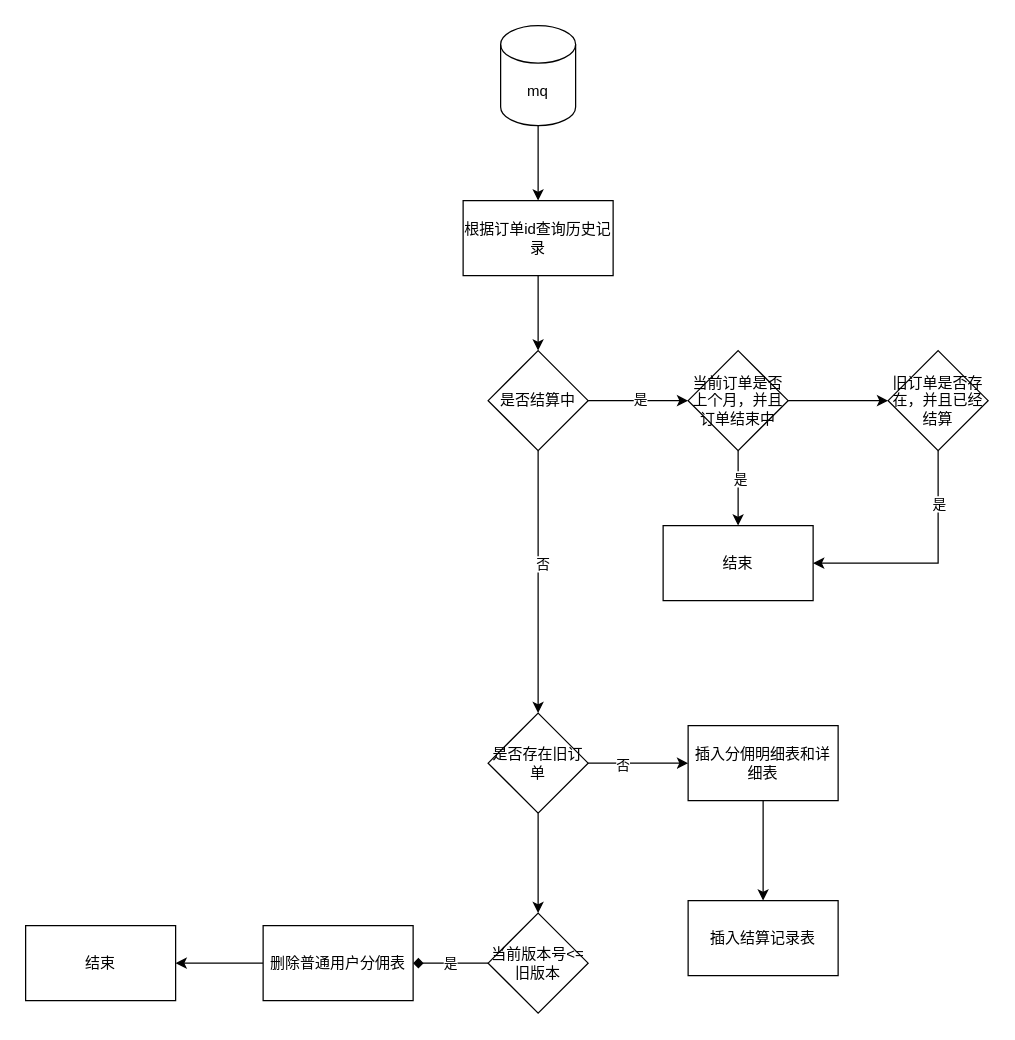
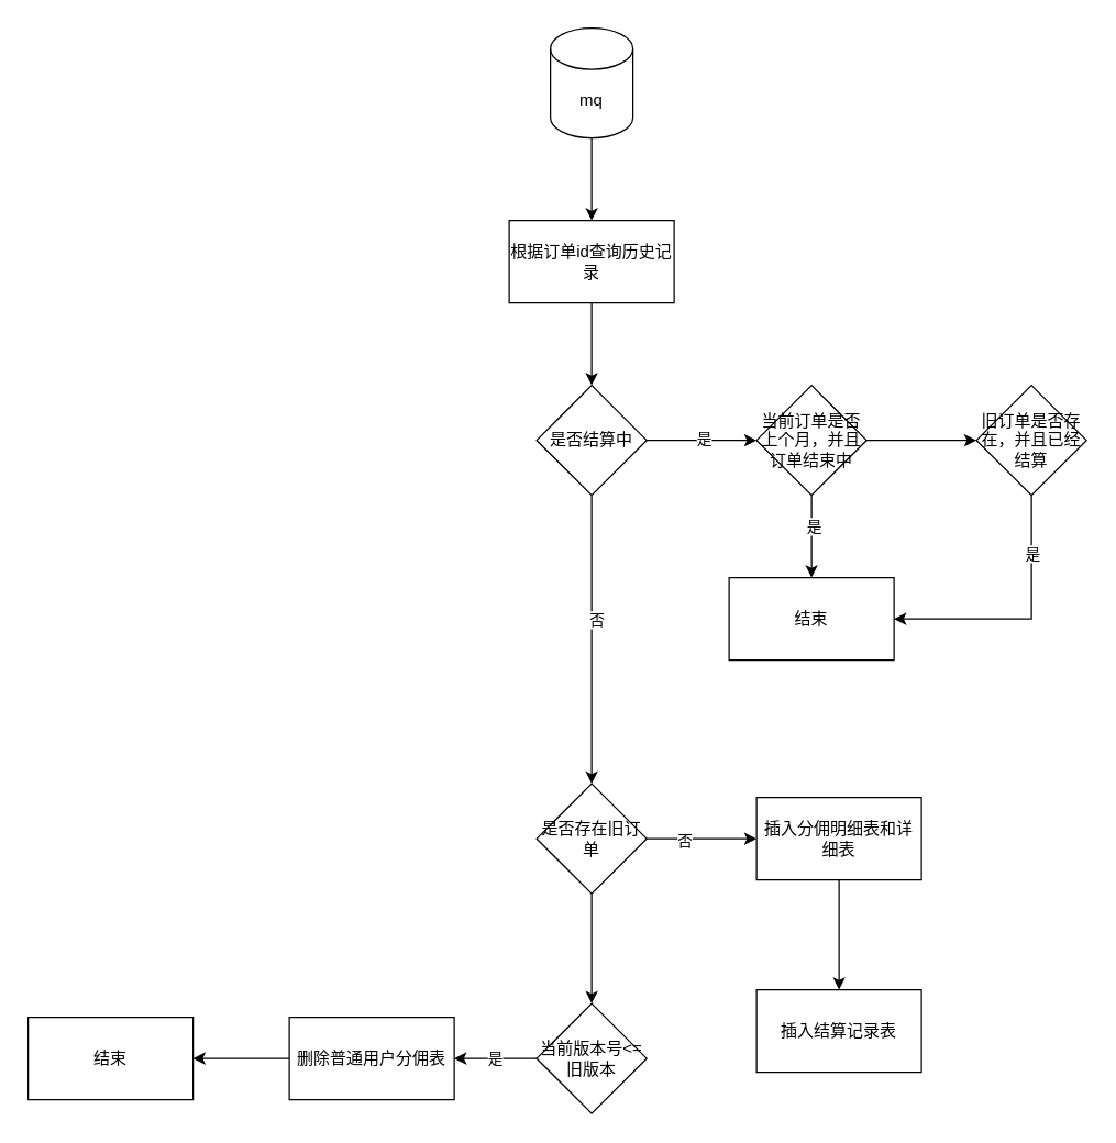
  <mxCell id="0" />
  <mxCell id="1" parent="0" />
  <mxCell id="2" value="" style="edgeStyle=orthogonalEdgeStyle;rounded=0;orthogonalLoop=1;jettySize=auto;html=1;" edge="1" parent="1" source="3" target="5"><mxGeometry relative="1" as="geometry" /></mxCell>
  <mxCell id="3" value="mq" style="shape=cylinder3;whiteSpace=wrap;html=1;boundedLbl=1;backgroundOutline=1;size=15;" vertex="1" parent="1"><mxGeometry x="400" y="20" width="60" height="80" as="geometry" /></mxCell>
  <mxCell id="4" value="" style="edgeStyle=orthogonalEdgeStyle;rounded=0;orthogonalLoop=1;jettySize=auto;html=1;" edge="1" parent="1" source="5" target="10"><mxGeometry relative="1" as="geometry" /></mxCell>
  <mxCell id="5" value="根据订单id查询历史记录" style="whiteSpace=wrap;html=1;" vertex="1" parent="1"><mxGeometry x="370" y="160" width="120" height="60" as="geometry" /></mxCell>
  <mxCell id="6" value="" style="edgeStyle=orthogonalEdgeStyle;rounded=0;orthogonalLoop=1;jettySize=auto;html=1;" edge="1" parent="1" source="10" target="14"><mxGeometry relative="1" as="geometry" /></mxCell>
  <mxCell id="7" value="是" style="edgeLabel;html=1;align=center;verticalAlign=middle;resizable=0;points=[];" vertex="1" connectable="0" parent="6"><mxGeometry x="0.025" y="2" relative="1" as="geometry"><mxPoint as="offset" /></mxGeometry></mxCell>
  <mxCell id="8" value="" style="edgeStyle=orthogonalEdgeStyle;rounded=0;orthogonalLoop=1;jettySize=auto;html=1;" edge="1" parent="1" source="10" target="22"><mxGeometry relative="1" as="geometry" /></mxCell>
  <mxCell id="9" value="否" style="edgeLabel;html=1;align=center;verticalAlign=middle;resizable=0;points=[];" vertex="1" connectable="0" parent="8"><mxGeometry x="-0.143" y="3" relative="1" as="geometry"><mxPoint as="offset" /></mxGeometry></mxCell>
  <mxCell id="10" value="是否结算中" style="rhombus;whiteSpace=wrap;html=1;" vertex="1" parent="1"><mxGeometry x="390" y="280" width="80" height="80" as="geometry" /></mxCell>
  <mxCell id="11" value="" style="edgeStyle=orthogonalEdgeStyle;rounded=0;orthogonalLoop=1;jettySize=auto;html=1;" edge="1" parent="1" source="14" target="15"><mxGeometry relative="1" as="geometry" /></mxCell>
  <mxCell id="12" value="是" style="edgeLabel;html=1;align=center;verticalAlign=middle;resizable=0;points=[];" vertex="1" connectable="0" parent="11"><mxGeometry x="-0.267" y="1" relative="1" as="geometry"><mxPoint as="offset" /></mxGeometry></mxCell>
  <mxCell id="13" value="" style="edgeStyle=orthogonalEdgeStyle;rounded=0;orthogonalLoop=1;jettySize=auto;html=1;" edge="1" parent="1" source="14" target="18"><mxGeometry relative="1" as="geometry" /></mxCell>
  <mxCell id="14" value="当前订单是否上个月，并且订单结束中" style="rhombus;whiteSpace=wrap;html=1;" vertex="1" parent="1"><mxGeometry x="550" y="280" width="80" height="80" as="geometry" /></mxCell>
  <mxCell id="15" value="结束" style="whiteSpace=wrap;html=1;" vertex="1" parent="1"><mxGeometry x="530" y="420" width="120" height="60" as="geometry" /></mxCell>
  <mxCell id="16" style="edgeStyle=orthogonalEdgeStyle;rounded=0;orthogonalLoop=1;jettySize=auto;html=1;exitX=0.5;exitY=1;exitDx=0;exitDy=0;entryX=1;entryY=0.5;entryDx=0;entryDy=0;" edge="1" parent="1" source="18" target="15"><mxGeometry relative="1" as="geometry" /></mxCell>
  <mxCell id="17" value="是" style="edgeLabel;html=1;align=center;verticalAlign=middle;resizable=0;points=[];" vertex="1" connectable="0" parent="16"><mxGeometry x="-0.558" relative="1" as="geometry"><mxPoint as="offset" /></mxGeometry></mxCell>
  <mxCell id="18" value="旧订单是否存在，并且已经结算" style="rhombus;whiteSpace=wrap;html=1;" vertex="1" parent="1"><mxGeometry x="710" y="280" width="80" height="80" as="geometry" /></mxCell>
  <mxCell id="19" value="" style="edgeStyle=orthogonalEdgeStyle;rounded=0;orthogonalLoop=1;jettySize=auto;html=1;" edge="1" parent="1" source="22" target="24"><mxGeometry relative="1" as="geometry" /></mxCell>
  <mxCell id="20" value="否" style="edgeLabel;html=1;align=center;verticalAlign=middle;resizable=0;points=[];" vertex="1" connectable="0" parent="19"><mxGeometry x="-0.325" y="-1" relative="1" as="geometry"><mxPoint as="offset" /></mxGeometry></mxCell>
  <mxCell id="21" value="" style="edgeStyle=orthogonalEdgeStyle;rounded=0;orthogonalLoop=1;jettySize=auto;html=1;" edge="1" parent="1" source="22" target="28"><mxGeometry relative="1" as="geometry" /></mxCell>
  <mxCell id="22" value="是否存在旧订单" style="rhombus;whiteSpace=wrap;html=1;" vertex="1" parent="1"><mxGeometry x="390" y="570" width="80" height="80" as="geometry" /></mxCell>
  <mxCell id="23" value="" style="edgeStyle=orthogonalEdgeStyle;rounded=0;orthogonalLoop=1;jettySize=auto;html=1;" edge="1" parent="1" source="24" target="25"><mxGeometry relative="1" as="geometry" /></mxCell>
  <mxCell id="24" value="插入分佣明细表和详细表" style="whiteSpace=wrap;html=1;" vertex="1" parent="1"><mxGeometry x="550" y="580" width="120" height="60" as="geometry" /></mxCell>
  <mxCell id="25" value="插入结算记录表" style="whiteSpace=wrap;html=1;" vertex="1" parent="1"><mxGeometry x="550" y="720" width="120" height="60" as="geometry" /></mxCell>
- <mxCell id="26" value="" style="edgeStyle=orthogonalEdgeStyle;rounded=0;orthogonalLoop=1;jettySize=auto;html=1;endArrow=diamond;" edge="1" parent="1" source="28" target="30"><mxGeometry relative="1" as="geometry" /></mxCell>
+ <mxCell id="26" value="" style="edgeStyle=orthogonalEdgeStyle;rounded=0;orthogonalLoop=1;jettySize=auto;html=1;" edge="1" parent="1" source="28" target="30"><mxGeometry relative="1" as="geometry" /></mxCell>
  <mxCell id="27" value="是" style="edgeLabel;html=1;align=center;verticalAlign=middle;resizable=0;points=[];" vertex="1" connectable="0" parent="26"><mxGeometry x="0.033" y="-1" relative="1" as="geometry"><mxPoint as="offset" /></mxGeometry></mxCell>
  <mxCell id="28" value="当前版本号&amp;lt;=旧版本" style="rhombus;whiteSpace=wrap;html=1;" vertex="1" parent="1"><mxGeometry x="390" y="730" width="80" height="80" as="geometry" /></mxCell>
  <mxCell id="29" value="" style="edgeStyle=orthogonalEdgeStyle;rounded=0;orthogonalLoop=1;jettySize=auto;html=1;" edge="1" parent="1" source="30" target="31"><mxGeometry relative="1" as="geometry" /></mxCell>
  <mxCell id="30" value="删除普通用户分佣表" style="whiteSpace=wrap;html=1;" vertex="1" parent="1"><mxGeometry x="210" y="740" width="120" height="60" as="geometry" /></mxCell>
  <mxCell id="31" value="结束" style="whiteSpace=wrap;html=1;" vertex="1" parent="1"><mxGeometry x="20" y="740" width="120" height="60" as="geometry" /></mxCell>
